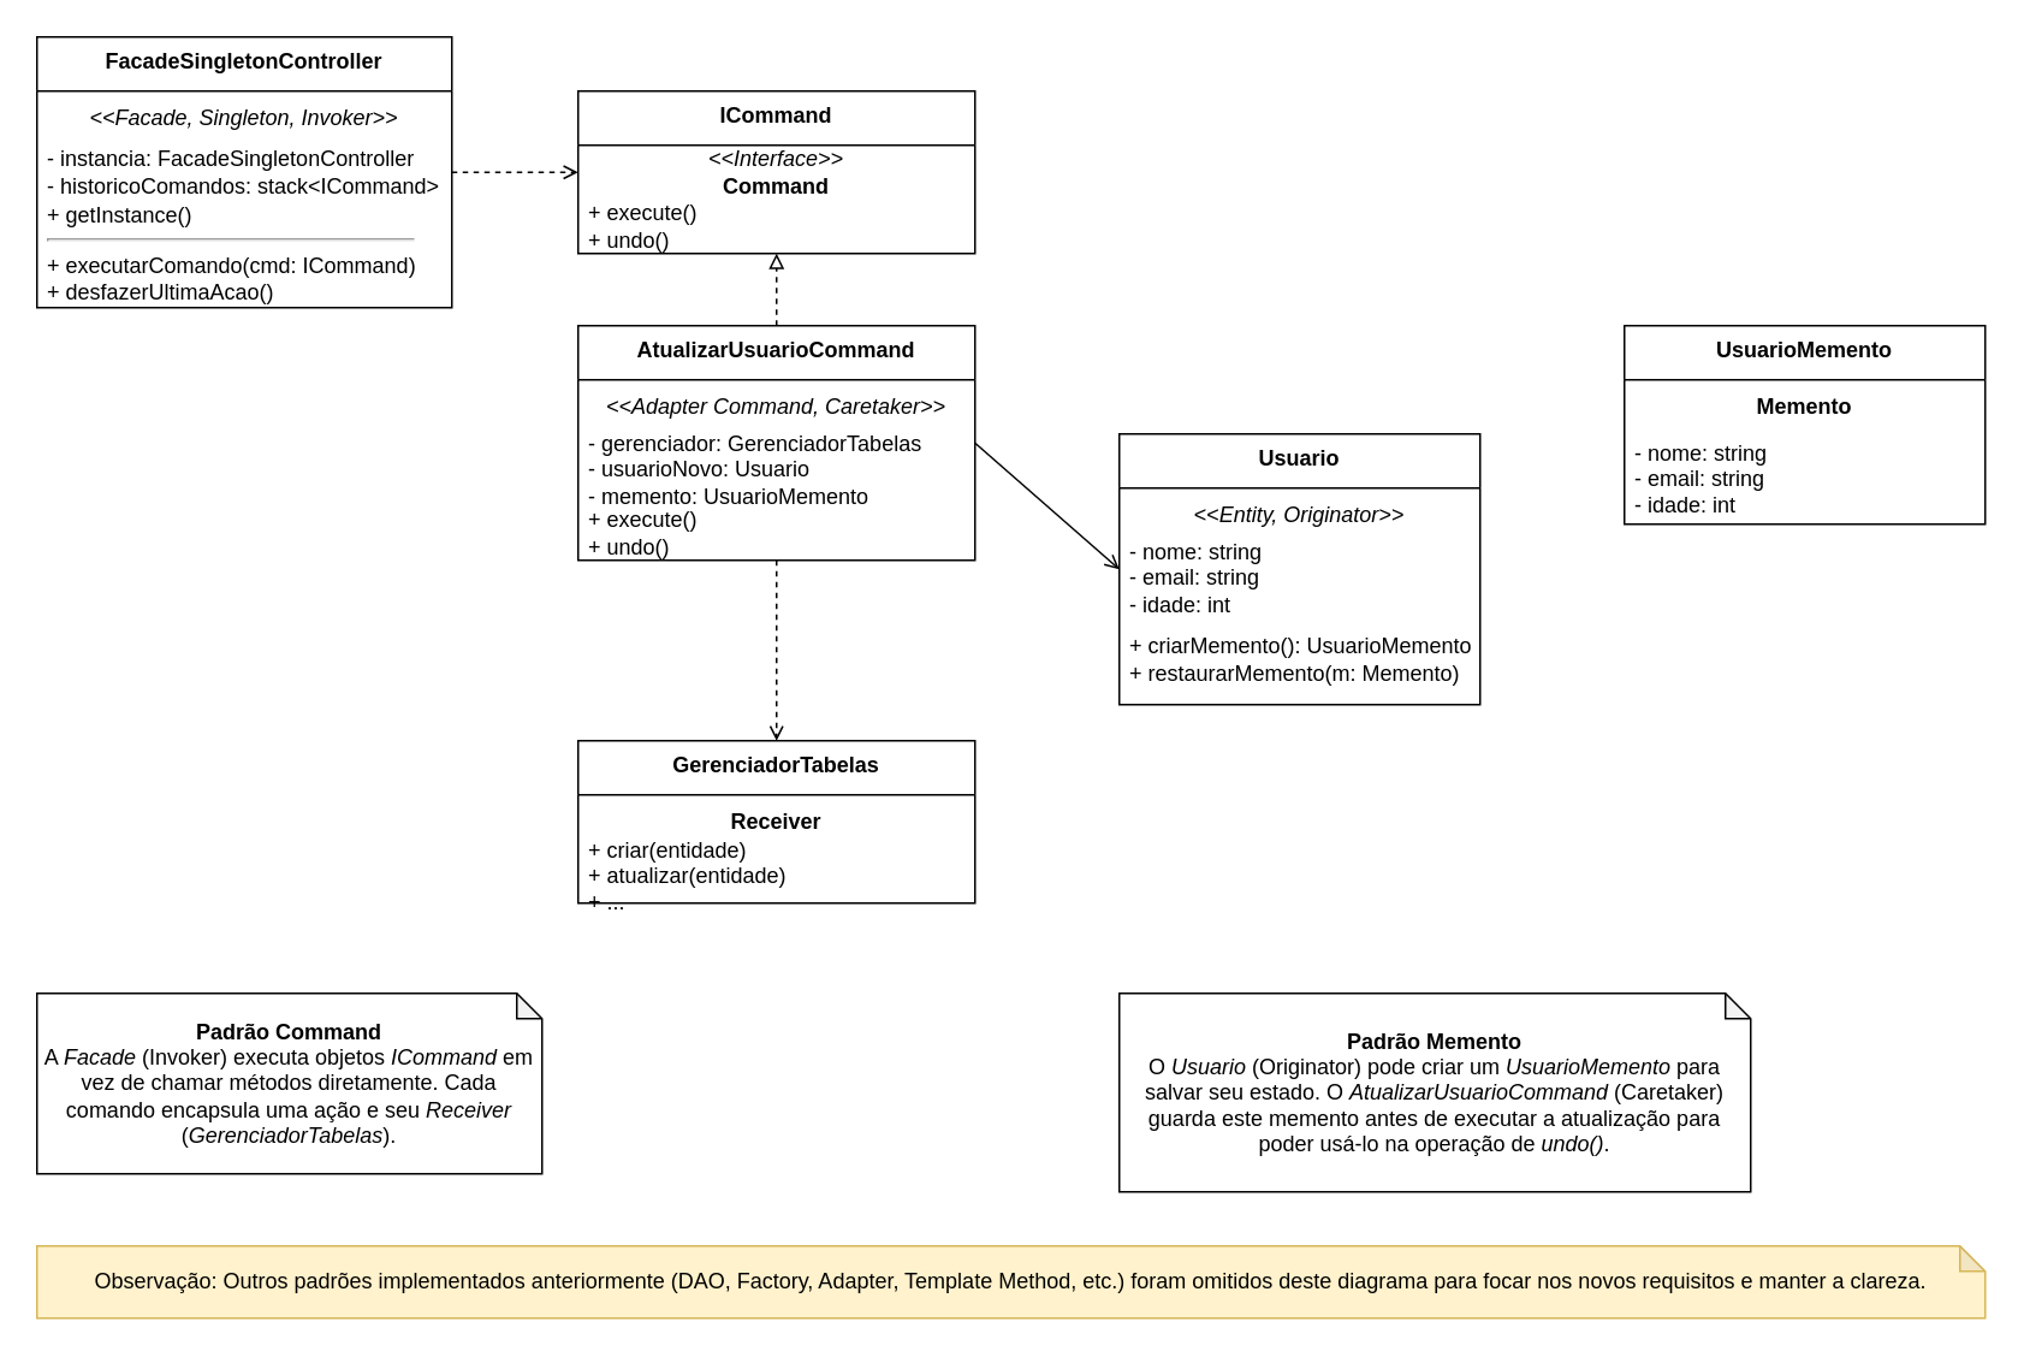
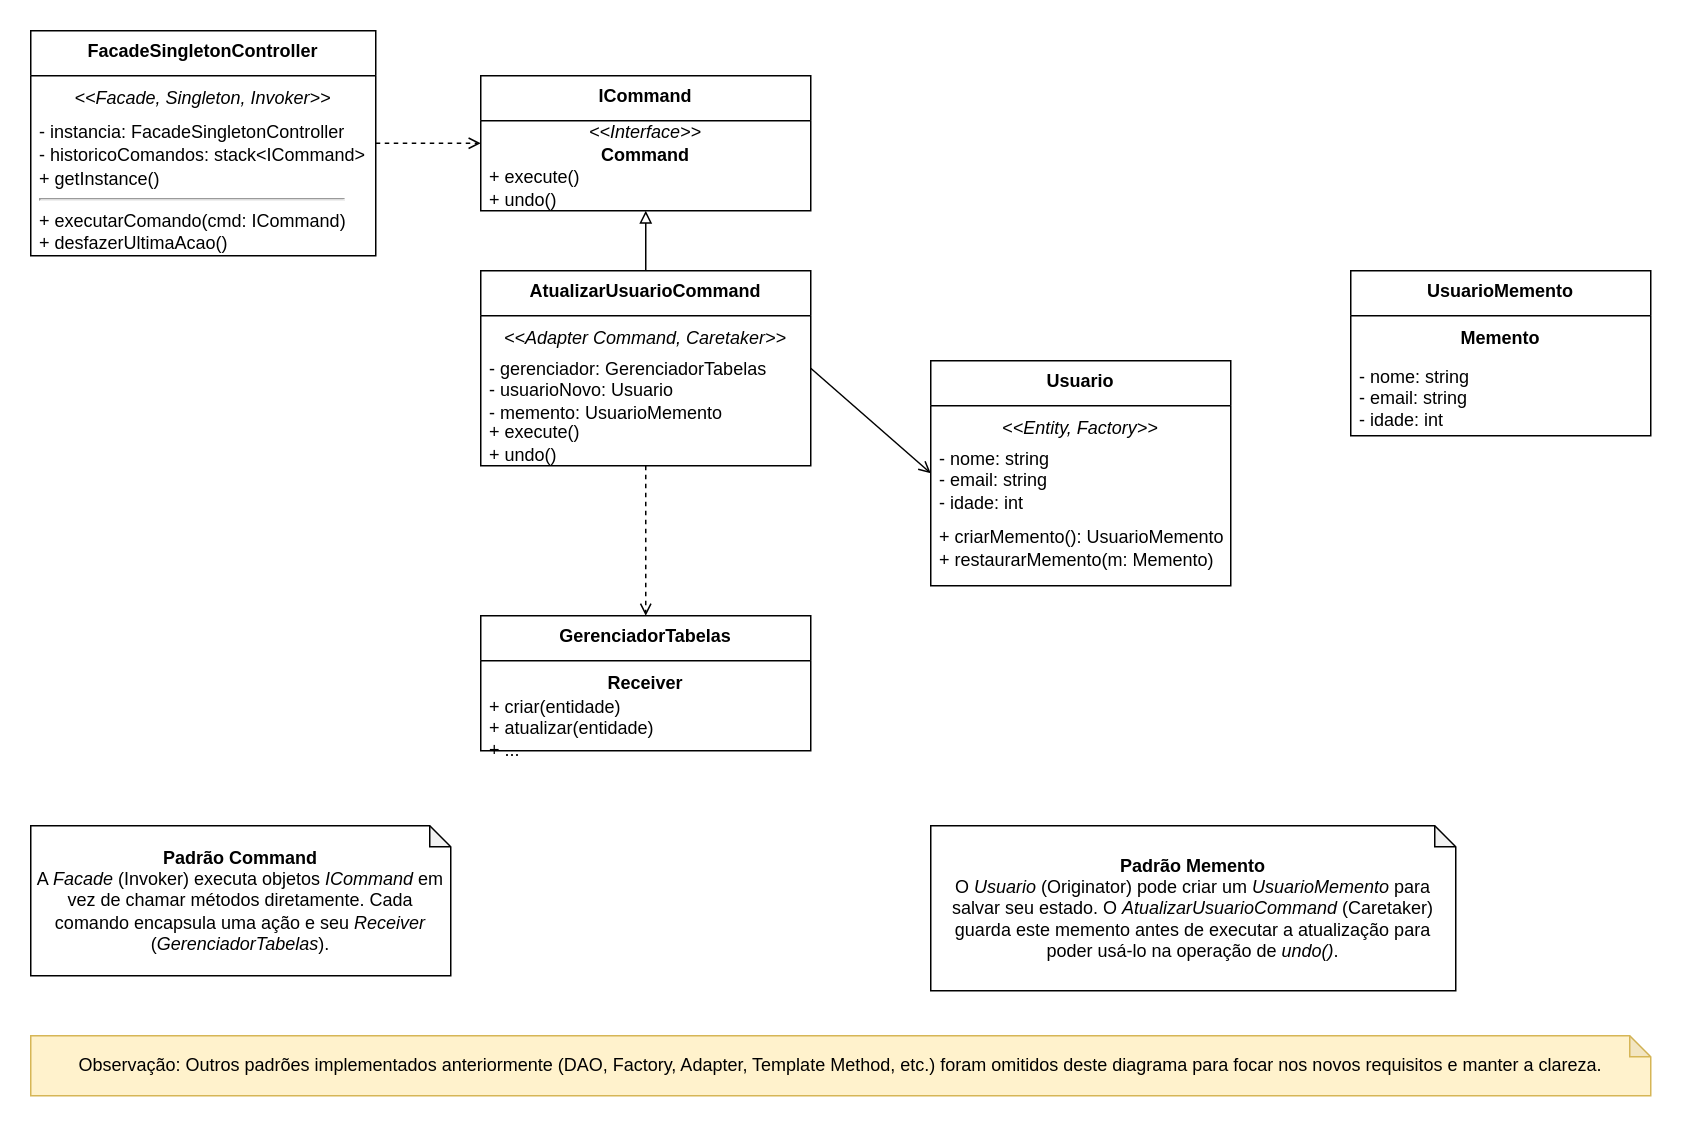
  <mxCell id="0" />
  <mxCell id="1" parent="0" />
  <mxCell id="2" value="FacadeSingletonController" style="swimlane;fontStyle=1;align=center;verticalAlign=top;childLayout=stackLayout;horizontal=1;startSize=30;horizontalStack=0;resizeParent=1;resizeParentMax=0;resizeLast=0;collapsible=0;marginBottom=0;html=1;whiteSpace=wrap;" parent="1" vertex="1"><mxGeometry x="20" y="20" width="230" height="150" as="geometry" /></mxCell>
  <mxCell id="3" value="&lt;i&gt;&amp;lt;&amp;lt;Facade, Singleton, Invoker&amp;gt;&amp;gt;&lt;/i&gt;" style="text;html=1;strokeColor=none;fillColor=none;align=center;verticalAlign=middle;whiteSpace=wrap;rounded=0;" parent="2" vertex="1"><mxGeometry y="30" width="230" height="30" as="geometry" /></mxCell>
  <mxCell id="4" value="- instancia: FacadeSingletonController&lt;br&gt;- historicoComandos: stack&amp;lt;ICommand&amp;gt;" style="text;html=1;strokeColor=none;fillColor=none;align=left;verticalAlign=middle;whiteSpace=wrap;rounded=0;spacingLeft=4;" parent="2" vertex="1"><mxGeometry y="60" width="230" height="30" as="geometry" /></mxCell>
  <mxCell id="5" value="+ getInstance()&lt;hr&gt;+ executarComando(cmd: ICommand)&lt;br&gt;+ desfazerUltimaAcao()" style="text;html=1;strokeColor=none;fillColor=none;align=left;verticalAlign=middle;whiteSpace=wrap;rounded=0;spacingLeft=4;" parent="2" vertex="1"><mxGeometry y="90" width="230" height="60" as="geometry" /></mxCell>
  <mxCell id="6" value="ICommand" style="swimlane;fontStyle=1;align=center;verticalAlign=top;childLayout=stackLayout;horizontal=1;startSize=30;horizontalStack=0;resizeParent=1;resizeParentMax=0;resizeLast=0;collapsible=0;marginBottom=0;html=1;whiteSpace=wrap;" parent="1" vertex="1"><mxGeometry x="320" y="50" width="220" height="90" as="geometry" /></mxCell>
  <mxCell id="7" value="&lt;i&gt;&amp;lt;&amp;lt;Interface&amp;gt;&amp;gt;&lt;/i&gt;&lt;br&gt;&lt;b&gt;Command&lt;/b&gt;" style="text;html=1;strokeColor=none;fillColor=none;align=center;verticalAlign=middle;whiteSpace=wrap;rounded=0;" parent="6" vertex="1"><mxGeometry y="30" width="220" height="30" as="geometry" /></mxCell>
  <mxCell id="8" value="+ execute()&lt;br&gt;+ undo()" style="text;html=1;strokeColor=none;fillColor=none;align=left;verticalAlign=middle;whiteSpace=wrap;rounded=0;spacingLeft=4;" parent="6" vertex="1"><mxGeometry y="60" width="220" height="30" as="geometry" /></mxCell>
  <mxCell id="9" value="AtualizarUsuarioCommand" style="swimlane;fontStyle=1;align=center;verticalAlign=top;childLayout=stackLayout;horizontal=1;startSize=30;horizontalStack=0;resizeParent=1;resizeParentMax=0;resizeLast=0;collapsible=0;marginBottom=0;html=1;whiteSpace=wrap;" parent="1" vertex="1"><mxGeometry x="320" y="180" width="220" height="130" as="geometry" /></mxCell>
  <mxCell id="10" value="&lt;i&gt;&amp;lt;&amp;lt;Adapter Command, Caretaker&amp;gt;&amp;gt;&lt;/i&gt;" style="text;html=1;strokeColor=none;fillColor=none;align=center;verticalAlign=middle;whiteSpace=wrap;rounded=0;" parent="9" vertex="1"><mxGeometry y="30" width="220" height="30" as="geometry" /></mxCell>
  <mxCell id="11" value="- gerenciador: GerenciadorTabelas&lt;br&gt;- usuarioNovo: Usuario&lt;br&gt;- memento: UsuarioMemento" style="text;html=1;strokeColor=none;fillColor=none;align=left;verticalAlign=middle;whiteSpace=wrap;rounded=0;spacingLeft=4;" parent="9" vertex="1"><mxGeometry y="60" width="220" height="40" as="geometry" /></mxCell>
  <mxCell id="12" value="+ execute()&lt;br&gt;+ undo()" style="text;html=1;strokeColor=none;fillColor=none;align=left;verticalAlign=middle;whiteSpace=wrap;rounded=0;spacingLeft=4;" parent="9" vertex="1"><mxGeometry y="100" width="220" height="30" as="geometry" /></mxCell>
  <mxCell id="13" value="GerenciadorTabelas" style="swimlane;fontStyle=1;align=center;verticalAlign=top;childLayout=stackLayout;horizontal=1;startSize=30;horizontalStack=0;resizeParent=1;resizeParentMax=0;resizeLast=0;collapsible=0;marginBottom=0;html=1;whiteSpace=wrap;" parent="1" vertex="1"><mxGeometry x="320" y="410" width="220" height="90" as="geometry" /></mxCell>
  <mxCell id="14" value="&lt;b&gt;Receiver&lt;/b&gt;" style="text;html=1;strokeColor=none;fillColor=none;align=center;verticalAlign=middle;whiteSpace=wrap;rounded=0;" parent="13" vertex="1"><mxGeometry y="30" width="220" height="30" as="geometry" /></mxCell>
  <mxCell id="15" value="+ criar(entidade)&lt;br&gt;+ atualizar(entidade)&lt;br&gt;+ ..." style="text;html=1;strokeColor=none;fillColor=none;align=left;verticalAlign=middle;whiteSpace=wrap;rounded=0;spacingLeft=4;" parent="13" vertex="1"><mxGeometry y="60" width="220" height="30" as="geometry" /></mxCell>
  <mxCell id="16" value="Usuario" style="swimlane;fontStyle=1;align=center;verticalAlign=top;childLayout=stackLayout;horizontal=1;startSize=30;horizontalStack=0;resizeParent=1;resizeParentMax=0;resizeLast=0;collapsible=0;marginBottom=0;html=1;whiteSpace=wrap;" parent="1" vertex="1"><mxGeometry x="620" y="240" width="200" height="150" as="geometry" /></mxCell>
- <mxCell id="17" value="&lt;i&gt;&amp;lt;&amp;lt;Entity, Originator&amp;gt;&amp;gt;&lt;/i&gt;" style="text;html=1;strokeColor=none;fillColor=none;align=center;verticalAlign=middle;whiteSpace=wrap;rounded=0;" parent="16" vertex="1"><mxGeometry y="30" width="200" height="30" as="geometry" /></mxCell>
+ <mxCell id="17" value="&lt;i&gt;&amp;lt;&amp;lt;Entity, Factory&amp;gt;&amp;gt;&lt;/i&gt;" style="text;html=1;strokeColor=none;fillColor=none;align=center;verticalAlign=middle;whiteSpace=wrap;rounded=0;" parent="16" vertex="1"><mxGeometry y="30" width="200" height="30" as="geometry" /></mxCell>
  <mxCell id="18" value="- nome: string&lt;br&gt;- email: string&lt;br&gt;- idade: int" style="text;html=1;strokeColor=none;fillColor=none;align=left;verticalAlign=middle;whiteSpace=wrap;rounded=0;spacingLeft=4;" parent="16" vertex="1"><mxGeometry y="60" width="200" height="40" as="geometry" /></mxCell>
  <mxCell id="19" value="+ criarMemento(): UsuarioMemento&lt;br&gt;+ restaurarMemento(m: Memento)" style="text;html=1;strokeColor=none;fillColor=none;align=left;verticalAlign=middle;whiteSpace=wrap;rounded=0;spacingLeft=4;" parent="16" vertex="1"><mxGeometry y="100" width="200" height="50" as="geometry" /></mxCell>
  <mxCell id="20" value="UsuarioMemento" style="swimlane;fontStyle=1;align=center;verticalAlign=top;childLayout=stackLayout;horizontal=1;startSize=30;horizontalStack=0;resizeParent=1;resizeParentMax=0;resizeLast=0;collapsible=0;marginBottom=0;html=1;whiteSpace=wrap;" parent="1" vertex="1"><mxGeometry x="900" y="180" width="200" height="110" as="geometry" /></mxCell>
  <mxCell id="21" value="&lt;b&gt;Memento&lt;/b&gt;" style="text;html=1;strokeColor=none;fillColor=none;align=center;verticalAlign=middle;whiteSpace=wrap;rounded=0;" parent="20" vertex="1"><mxGeometry y="30" width="200" height="30" as="geometry" /></mxCell>
  <mxCell id="22" value="- nome: string&lt;br&gt;- email: string&lt;br&gt;- idade: int" style="text;html=1;strokeColor=none;fillColor=none;align=left;verticalAlign=middle;whiteSpace=wrap;rounded=0;spacingLeft=4;" parent="20" vertex="1"><mxGeometry y="60" width="200" height="50" as="geometry" /></mxCell>
  <mxCell id="23" style="endArrow=open;endFill=0;dashed=1;html=1;rounded=0;entryX=0;entryY=0.5;entryDx=0;entryDy=0;" parent="1" source="2" target="6" edge="1"><mxGeometry relative="1" as="geometry" /></mxCell>
- <mxCell id="24" style="endArrow=block;endFill=0;html=1;rounded=0;dashed=1;exitX=0.5;exitY=0;exitDx=0;exitDy=0;entryX=0.5;entryY=1;entryDx=0;entryDy=0;" parent="1" source="9" target="6" edge="1"><mxGeometry relative="1" as="geometry" /></mxCell>
+ <mxCell id="24" style="endArrow=block;endFill=0;html=1;rounded=0;dashed=0;exitX=0.5;exitY=0;exitDx=0;exitDy=0;entryX=0.5;entryY=1;entryDx=0;entryDy=0;" parent="1" source="9" target="6" edge="1"><mxGeometry relative="1" as="geometry" /></mxCell>
  <mxCell id="25" style="endArrow=open;endFill=0;dashed=1;html=1;rounded=0;exitX=0.5;exitY=1;exitDx=0;exitDy=0;entryX=0.5;entryY=0;entryDx=0;entryDy=0;" parent="1" source="9" target="13" edge="1"><mxGeometry relative="1" as="geometry" /></mxCell>
  <mxCell id="26" style="endArrow=open;endFill=0;dashed=0;html=1;rounded=0;exitX=1;exitY=0.5;exitDx=0;exitDy=0;entryX=0;entryY=0.5;entryDx=0;entryDy=0;" parent="1" source="9" target="16" edge="1"><mxGeometry relative="1" as="geometry" /></mxCell>
  <mxCell id="27" value="&lt;b&gt;Padrão Command&lt;/b&gt;&lt;br&gt;A &lt;i&gt;Facade&lt;/i&gt; (Invoker) executa objetos &lt;i&gt;ICommand&lt;/i&gt; em vez de chamar métodos diretamente. Cada comando encapsula uma ação e seu &lt;i&gt;Receiver&lt;/i&gt; (&lt;i&gt;GerenciadorTabelas&lt;/i&gt;)." style="shape=note;whiteSpace=wrap;html=1;backgroundOutline=1;darkOpacity=0.05;size=14;" parent="1" vertex="1"><mxGeometry x="20" y="550" width="280" height="100" as="geometry" /></mxCell>
  <mxCell id="28" value="&lt;b&gt;Padrão Memento&lt;/b&gt;&lt;br&gt;O &lt;i&gt;Usuario&lt;/i&gt; (Originator) pode criar um &lt;i&gt;UsuarioMemento&lt;/i&gt; para salvar seu estado. O &lt;i&gt;AtualizarUsuarioCommand&lt;/i&gt; (Caretaker) guarda este memento antes de executar a atualização para poder usá-lo na operação de &lt;i&gt;undo()&lt;/i&gt;." style="shape=note;whiteSpace=wrap;html=1;backgroundOutline=1;darkOpacity=0.05;size=14;" parent="1" vertex="1"><mxGeometry x="620" y="550" width="350" height="110" as="geometry" /></mxCell>
  <mxCell id="29" value="Observação: Outros padrões implementados anteriormente (DAO, Factory, Adapter, Template Method, etc.) foram omitidos deste diagrama para focar nos novos requisitos e manter a clareza." style="shape=note;whiteSpace=wrap;html=1;backgroundOutline=1;darkOpacity=0.05;size=14;fillColor=#fff2cc;strokeColor=#d6b656;" parent="1" vertex="1"><mxGeometry x="20" y="690" width="1080" height="40" as="geometry" /></mxCell>
